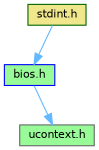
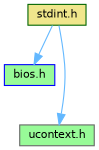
  digraph {
    node [fillcolor=palegreen fontname=Helvetica fontsize=10 shape=box style=filled]
    edge [color=steelblue1 fontname=Helvetica fontsize=10 labelfontname=Helvetica labelfontsize=10 style=solid]
    n1 [color=blue fontcolor=black height=0.2 label="bios.h" width=0.4]
    n2 [color=gray40 height=0.2 label="ucontext.h" width=0.4]
    n3 [color=darkgreen fillcolor=khaki height=0.2 label="stdint.h" width=0.4]
-   n1 -> n2
+   n3 -> n2
    n3 -> n1
  }
